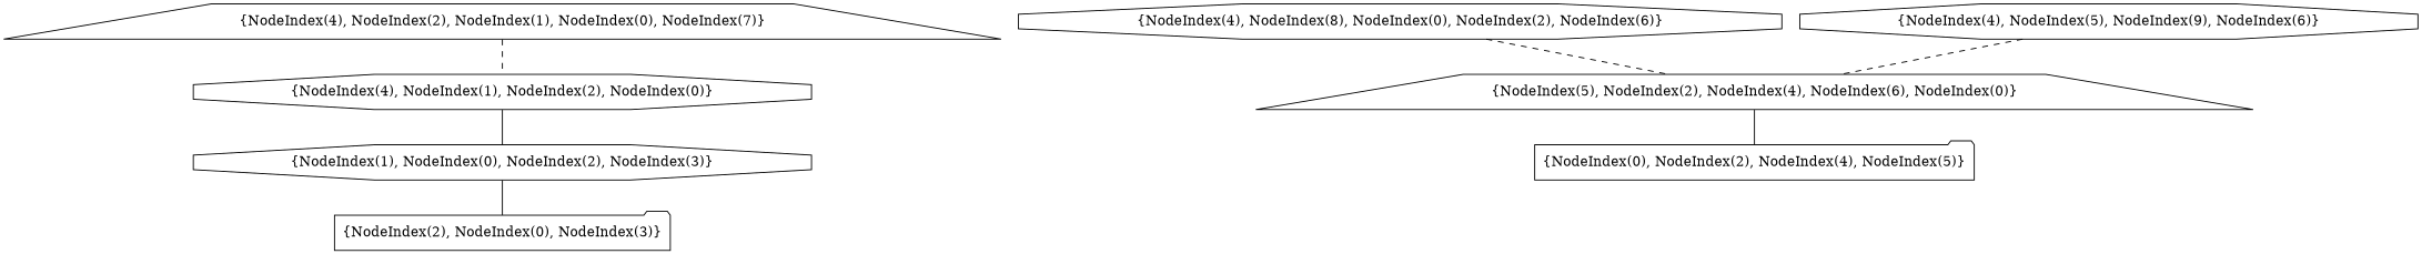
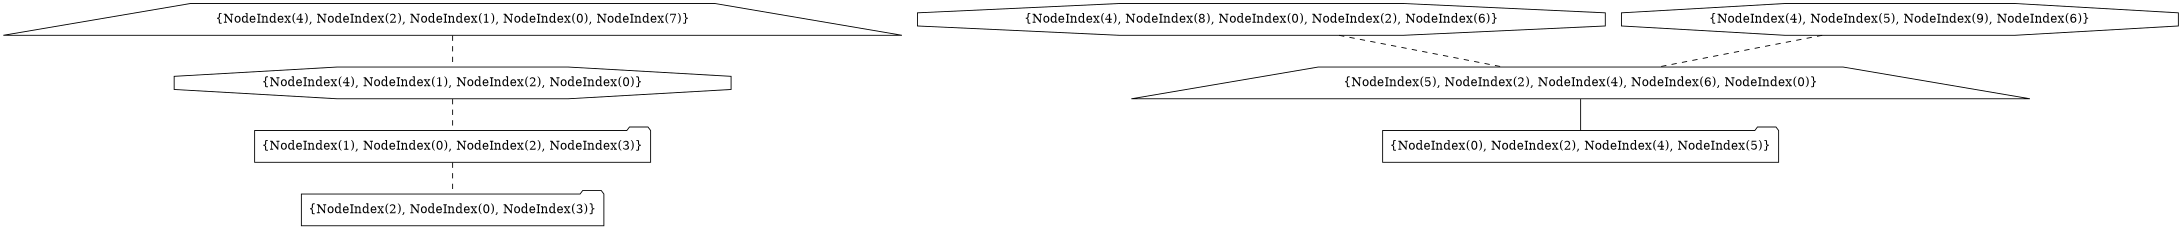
  graph {
    node [shape=octagon]
    edge [style=dashed]
    n1 [label="{NodeIndex(2), NodeIndex(0), NodeIndex(3)}" shape=folder]
-   n2 [label="{NodeIndex(1), NodeIndex(0), NodeIndex(2), NodeIndex(3)}"]
+   n2 [label="{NodeIndex(1), NodeIndex(0), NodeIndex(2), NodeIndex(3)}" shape=folder]
    n3 [label="{NodeIndex(0), NodeIndex(2), NodeIndex(4), NodeIndex(5)}" shape=folder]
    n4 [label="{NodeIndex(5), NodeIndex(2), NodeIndex(4), NodeIndex(6), NodeIndex(0)}" shape=trapezium]
    n5 [label="{NodeIndex(4), NodeIndex(8), NodeIndex(0), NodeIndex(2), NodeIndex(6)}"]
    n6 [label="{NodeIndex(4), NodeIndex(1), NodeIndex(2), NodeIndex(0)}"]
    n7 [label="{NodeIndex(4), NodeIndex(2), NodeIndex(1), NodeIndex(0), NodeIndex(7)}" shape=trapezium]
    n8 [label="{NodeIndex(4), NodeIndex(5), NodeIndex(9), NodeIndex(6)}"]
-   n2 -- n1 [style=solid]
+   n2 -- n1
    n4 -- n3 [style=solid]
    n5 -- n4
-   n6 -- n2 [style=solid]
+   n6 -- n2
    n7 -- n6
    n8 -- n4
  }
